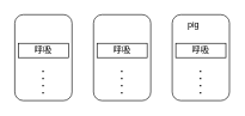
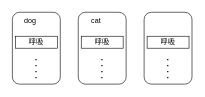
  <mxCell id="0" />
  <mxCell id="1" parent="0" />
  <mxCell id="2" value="" style="rounded=1;whiteSpace=wrap;html=1;" vertex="1" parent="1"><mxGeometry x="20" y="20" width="80" height="120" as="geometry" /></mxCell>
  <mxCell id="3" value="" style="rounded=1;whiteSpace=wrap;html=1;" vertex="1" parent="1"><mxGeometry x="130" y="20" width="80" height="120" as="geometry" /></mxCell>
  <mxCell id="4" value="" style="rounded=1;whiteSpace=wrap;html=1;" vertex="1" parent="1"><mxGeometry x="240" y="20" width="80" height="120" as="geometry" /></mxCell>
- <mxCell id="7" value="pig" style="text;html=1;align=center;verticalAlign=middle;whiteSpace=wrap;rounded=0;" vertex="1" parent="1"><mxGeometry x="240" y="20" width="60" height="30" as="geometry" /></mxCell>
+ <mxCell id="5" value="dog" style="text;html=1;align=center;verticalAlign=middle;whiteSpace=wrap;rounded=0;" vertex="1" parent="1"><mxGeometry x="20" y="20" width="60" height="30" as="geometry" /></mxCell>
+ <mxCell id="6" value="cat" style="text;html=1;align=center;verticalAlign=middle;whiteSpace=wrap;rounded=0;" vertex="1" parent="1"><mxGeometry x="130" y="20" width="60" height="30" as="geometry" /></mxCell>
  <mxCell id="8" value="呼吸" style="rounded=0;whiteSpace=wrap;html=1;" vertex="1" parent="1"><mxGeometry x="25" y="60" width="70" height="20" as="geometry" /></mxCell>
  <mxCell id="9" value="呼吸" style="rounded=0;whiteSpace=wrap;html=1;" vertex="1" parent="1"><mxGeometry x="135" y="60" width="70" height="20" as="geometry" /></mxCell>
  <mxCell id="10" value="呼吸" style="rounded=0;whiteSpace=wrap;html=1;" vertex="1" parent="1"><mxGeometry x="245" y="60" width="70" height="20" as="geometry" /></mxCell>
  <mxCell id="11" value="" style="endArrow=none;dashed=1;html=1;rounded=0;dashPattern=1 4;strokeWidth=2;" edge="1" parent="1"><mxGeometry width="50" height="50" relative="1" as="geometry"><mxPoint x="59.5" y="130" as="sourcePoint" /><mxPoint x="59.5" y="90" as="targetPoint" /></mxGeometry></mxCell>
  <mxCell id="12" value="" style="endArrow=none;dashed=1;html=1;rounded=0;dashPattern=1 4;strokeWidth=2;" edge="1" parent="1"><mxGeometry width="50" height="50" relative="1" as="geometry"><mxPoint x="169.5" y="130" as="sourcePoint" /><mxPoint x="169.5" y="90" as="targetPoint" /></mxGeometry></mxCell>
  <mxCell id="13" value="" style="endArrow=none;dashed=1;html=1;rounded=0;dashPattern=1 4;strokeWidth=2;" edge="1" parent="1"><mxGeometry width="50" height="50" relative="1" as="geometry"><mxPoint x="279.5" y="130" as="sourcePoint" /><mxPoint x="279.5" y="90" as="targetPoint" /></mxGeometry></mxCell>
